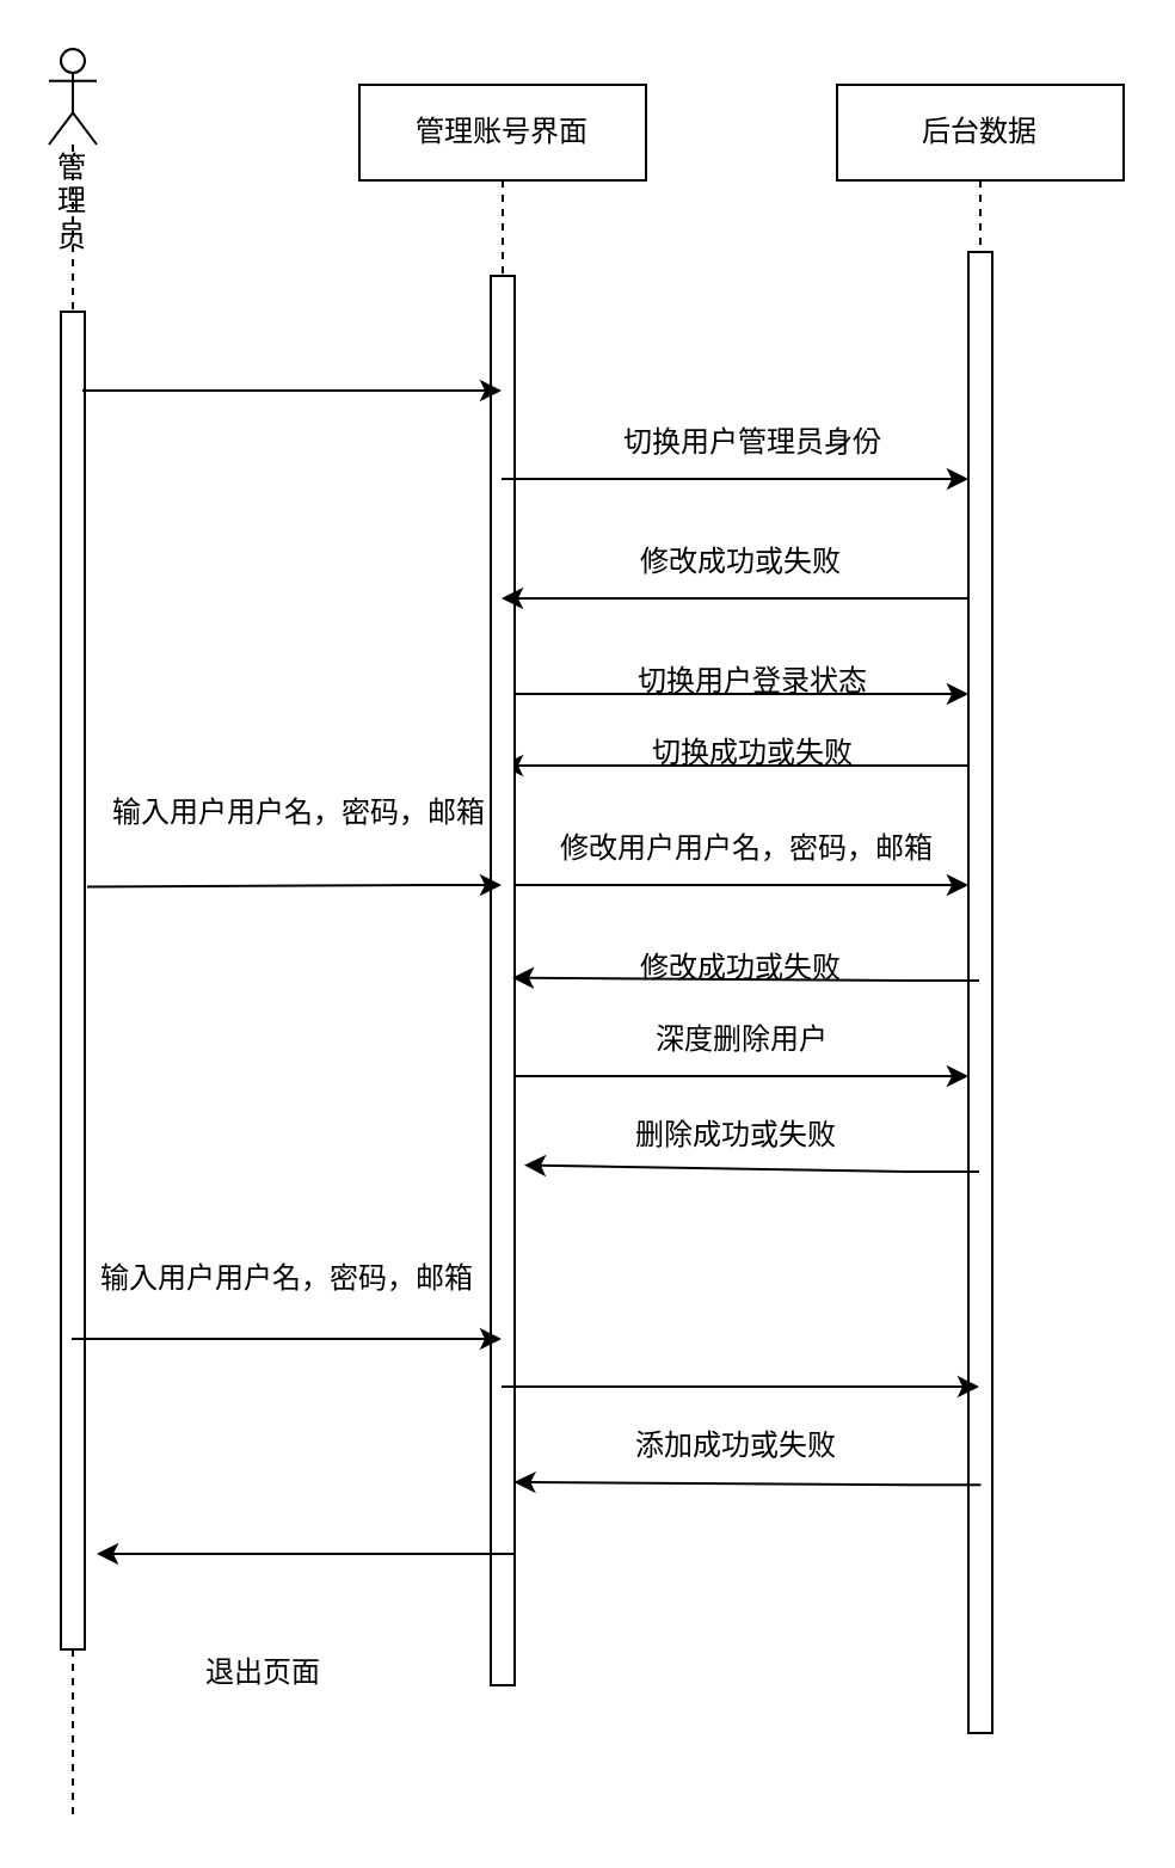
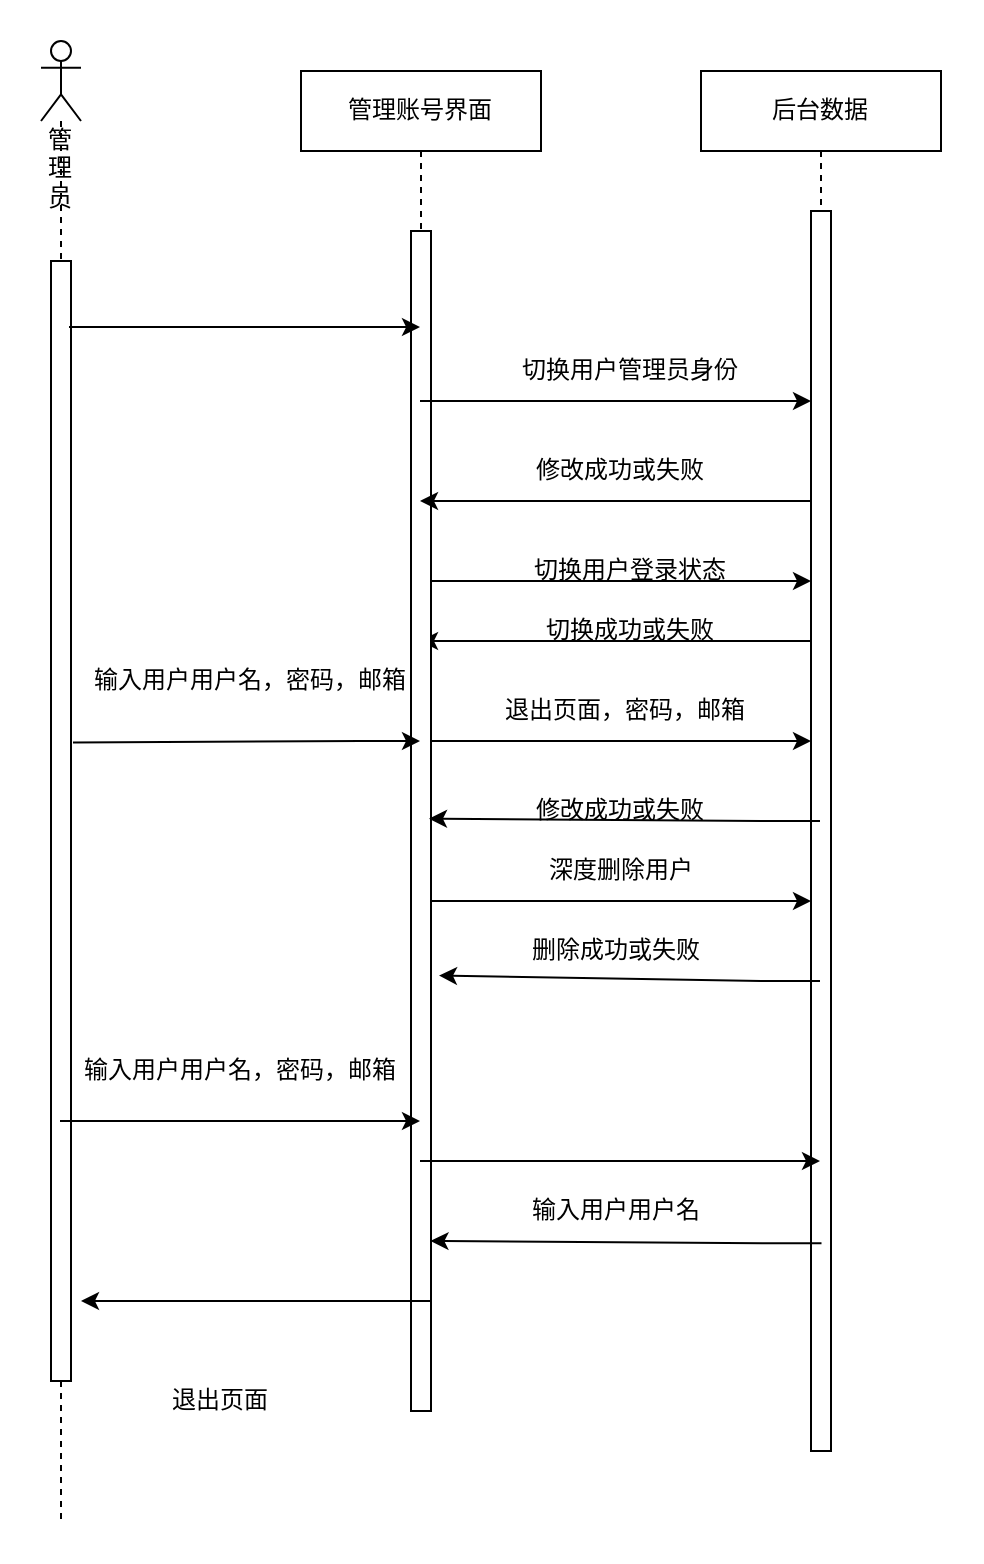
  <mxCell id="0" />
  <mxCell id="1" parent="0" />
  <mxCell id="2" value="管理员" style="shape=umlLifeline;participant=umlActor;perimeter=lifelinePerimeter;whiteSpace=wrap;html=1;container=1;collapsible=0;recursiveResize=0;verticalAlign=top;spacingTop=36;outlineConnect=0;" parent="1" vertex="1"><mxGeometry x="20" y="20" width="20" height="740" as="geometry" /></mxCell>
  <mxCell id="3" value="" style="html=1;points=[];perimeter=orthogonalPerimeter;" parent="2" vertex="1"><mxGeometry x="5" y="110" width="10" height="560" as="geometry" /></mxCell>
  <mxCell id="4" value="后台数据" style="shape=umlLifeline;perimeter=lifelinePerimeter;whiteSpace=wrap;html=1;container=1;collapsible=0;recursiveResize=0;outlineConnect=0;" parent="1" vertex="1"><mxGeometry x="350" y="35" width="120" height="690" as="geometry" /></mxCell>
  <mxCell id="5" value="" style="html=1;points=[];perimeter=orthogonalPerimeter;" parent="4" vertex="1"><mxGeometry x="55" y="70" width="10" height="620" as="geometry" /></mxCell>
  <mxCell id="6" value="" style="endArrow=classic;html=1;rounded=0;" edge="1" parent="4"><mxGeometry width="50" height="50" relative="1" as="geometry"><mxPoint x="-140.5" y="255" as="sourcePoint" /><mxPoint x="55" y="255" as="targetPoint" /><Array as="points"><mxPoint x="-50" y="255" /></Array></mxGeometry></mxCell>
  <mxCell id="7" value="" style="endArrow=classic;html=1;rounded=0;" edge="1" parent="4"><mxGeometry width="50" height="50" relative="1" as="geometry"><mxPoint x="-140.5" y="335" as="sourcePoint" /><mxPoint x="55" y="335" as="targetPoint" /><Array as="points"><mxPoint x="-50" y="335" /></Array></mxGeometry></mxCell>
  <mxCell id="8" value="" style="endArrow=classic;html=1;rounded=0;" edge="1" parent="4"><mxGeometry width="50" height="50" relative="1" as="geometry"><mxPoint x="-140.5" y="415" as="sourcePoint" /><mxPoint x="55" y="415" as="targetPoint" /><Array as="points"><mxPoint x="-50" y="415" /></Array></mxGeometry></mxCell>
  <mxCell id="9" value="" style="endArrow=classic;html=1;rounded=0;exitX=0;exitY=0.265;exitDx=0;exitDy=0;exitPerimeter=0;" edge="1" parent="4"><mxGeometry width="50" height="50" relative="1" as="geometry"><mxPoint x="55" y="285.0" as="sourcePoint" /><mxPoint x="-140.5" y="285.0" as="targetPoint" /></mxGeometry></mxCell>
- <mxCell id="10" value="修改用户用户名，密码，邮箱&lt;br&gt;" style="text;html=1;strokeColor=none;fillColor=none;align=center;verticalAlign=middle;whiteSpace=wrap;rounded=0;" vertex="1" parent="4"><mxGeometry x="-130" y="305" width="185" height="30" as="geometry" /></mxCell>
+ <mxCell id="10" value="退出页面，密码，邮箱&lt;br&gt;" style="text;html=1;strokeColor=none;fillColor=none;align=center;verticalAlign=middle;whiteSpace=wrap;rounded=0;" vertex="1" parent="4"><mxGeometry x="-130" y="305" width="185" height="30" as="geometry" /></mxCell>
  <mxCell id="11" value="" style="endArrow=classic;html=1;rounded=0;entryX=0.9;entryY=0.498;entryDx=0;entryDy=0;entryPerimeter=0;" edge="1" parent="4"><mxGeometry width="50" height="50" relative="1" as="geometry"><mxPoint x="60.25" y="586.18" as="sourcePoint" /><mxPoint x="-135.25" y="585" as="targetPoint" /><Array as="points"><mxPoint x="30.75" y="586.18" /></Array></mxGeometry></mxCell>
  <mxCell id="12" value="管理账号界面" style="shape=umlLifeline;perimeter=lifelinePerimeter;whiteSpace=wrap;html=1;container=1;collapsible=0;recursiveResize=0;outlineConnect=0;" parent="1" vertex="1"><mxGeometry x="150" y="35" width="120" height="670" as="geometry" /></mxCell>
  <mxCell id="13" value="" style="html=1;points=[];perimeter=orthogonalPerimeter;" parent="12" vertex="1"><mxGeometry x="55" y="80" width="10" height="590" as="geometry" /></mxCell>
  <mxCell id="14" value="输入用户用户名，密码，邮箱" style="text;html=1;strokeColor=none;fillColor=none;align=center;verticalAlign=middle;whiteSpace=wrap;rounded=0;" vertex="1" parent="12"><mxGeometry x="-105" y="290" width="160" height="30" as="geometry" /></mxCell>
  <mxCell id="15" value="" style="endArrow=classic;html=1;rounded=0;exitX=0.9;exitY=0.059;exitDx=0;exitDy=0;exitPerimeter=0;" edge="1" parent="1" source="3" target="12"><mxGeometry width="50" height="50" relative="1" as="geometry"><mxPoint x="400" y="480" as="sourcePoint" /><mxPoint x="450" y="430" as="targetPoint" /></mxGeometry></mxCell>
  <mxCell id="16" value="" style="endArrow=classic;html=1;rounded=0;" edge="1" parent="1" source="12" target="5"><mxGeometry width="50" height="50" relative="1" as="geometry"><mxPoint x="270" y="240" as="sourcePoint" /><mxPoint x="320" y="190" as="targetPoint" /><Array as="points"><mxPoint x="300" y="200" /></Array></mxGeometry></mxCell>
  <mxCell id="17" value="切换用户管理员身份" style="text;html=1;strokeColor=none;fillColor=none;align=center;verticalAlign=middle;whiteSpace=wrap;rounded=0;" vertex="1" parent="1"><mxGeometry x="260" y="170" width="110" height="30" as="geometry" /></mxCell>
  <mxCell id="18" value="" style="endArrow=classic;html=1;rounded=0;" edge="1" parent="1" source="5" target="12"><mxGeometry width="50" height="50" relative="1" as="geometry"><mxPoint x="400" y="360" as="sourcePoint" /><mxPoint x="450" y="310" as="targetPoint" /><Array as="points"><mxPoint x="380" y="250" /></Array></mxGeometry></mxCell>
  <mxCell id="19" value="修改成功或失败" style="text;html=1;strokeColor=none;fillColor=none;align=center;verticalAlign=middle;whiteSpace=wrap;rounded=0;" vertex="1" parent="1"><mxGeometry x="265" y="220" width="90" height="30" as="geometry" /></mxCell>
  <mxCell id="20" value="切换用户登录状态" style="text;html=1;strokeColor=none;fillColor=none;align=center;verticalAlign=middle;whiteSpace=wrap;rounded=0;" vertex="1" parent="1"><mxGeometry x="260" y="270" width="110" height="30" as="geometry" /></mxCell>
  <mxCell id="21" value="切换成功或失败" style="text;html=1;strokeColor=none;fillColor=none;align=center;verticalAlign=middle;whiteSpace=wrap;rounded=0;" vertex="1" parent="1"><mxGeometry x="270" y="300" width="90" height="30" as="geometry" /></mxCell>
  <mxCell id="22" value="" style="endArrow=classic;html=1;rounded=0;entryX=0.9;entryY=0.498;entryDx=0;entryDy=0;entryPerimeter=0;" edge="1" parent="1" source="4" target="13"><mxGeometry width="50" height="50" relative="1" as="geometry"><mxPoint x="250" y="480" as="sourcePoint" /><mxPoint x="300" y="430" as="targetPoint" /><Array as="points"><mxPoint x="380" y="410" /></Array></mxGeometry></mxCell>
  <mxCell id="23" value="修改成功或失败" style="text;html=1;strokeColor=none;fillColor=none;align=center;verticalAlign=middle;whiteSpace=wrap;rounded=0;" vertex="1" parent="1"><mxGeometry x="265" y="390" width="90" height="30" as="geometry" /></mxCell>
  <mxCell id="24" value="深度删除用户" style="text;html=1;strokeColor=none;fillColor=none;align=center;verticalAlign=middle;whiteSpace=wrap;rounded=0;" vertex="1" parent="1"><mxGeometry x="267.5" y="420" width="85" height="30" as="geometry" /></mxCell>
  <mxCell id="25" value="" style="endArrow=classic;html=1;rounded=0;exitX=1.1;exitY=0.43;exitDx=0;exitDy=0;exitPerimeter=0;" edge="1" parent="1" source="3" target="12"><mxGeometry width="50" height="50" relative="1" as="geometry"><mxPoint x="30" y="400" as="sourcePoint" /><mxPoint x="-40" y="350" as="targetPoint" /><Array as="points"><mxPoint x="180" y="370" /></Array></mxGeometry></mxCell>
  <mxCell id="26" value="" style="endArrow=classic;html=1;rounded=0;entryX=1.4;entryY=0.631;entryDx=0;entryDy=0;entryPerimeter=0;" edge="1" parent="1" source="4" target="13"><mxGeometry width="50" height="50" relative="1" as="geometry"><mxPoint x="90" y="550" as="sourcePoint" /><mxPoint x="210" y="500" as="targetPoint" /><Array as="points"><mxPoint x="380" y="490" /></Array></mxGeometry></mxCell>
  <mxCell id="27" value="删除成功或失败" style="text;html=1;strokeColor=none;fillColor=none;align=center;verticalAlign=middle;whiteSpace=wrap;rounded=0;" vertex="1" parent="1"><mxGeometry x="262.5" y="460" width="90" height="30" as="geometry" /></mxCell>
  <mxCell id="28" value="退出页面" style="text;html=1;strokeColor=none;fillColor=none;align=center;verticalAlign=middle;whiteSpace=wrap;rounded=0;" vertex="1" parent="1"><mxGeometry x="80" y="685" width="60" height="30" as="geometry" /></mxCell>
  <mxCell id="29" value="" style="endArrow=classic;html=1;rounded=0;" edge="1" parent="1"><mxGeometry width="50" height="50" relative="1" as="geometry"><mxPoint x="215" y="650" as="sourcePoint" /><mxPoint x="40" y="650" as="targetPoint" /><Array as="points"><mxPoint x="85.5" y="650" /></Array></mxGeometry></mxCell>
  <mxCell id="30" value="" style="endArrow=classic;html=1;rounded=0;" edge="1" parent="1" source="2" target="12"><mxGeometry width="50" height="50" relative="1" as="geometry"><mxPoint x="40" y="520" as="sourcePoint" /><mxPoint x="120" y="470" as="targetPoint" /><Array as="points"><mxPoint x="190" y="560" /></Array></mxGeometry></mxCell>
  <mxCell id="31" value="输入用户用户名，密码，邮箱" style="text;html=1;strokeColor=none;fillColor=none;align=center;verticalAlign=middle;whiteSpace=wrap;rounded=0;" vertex="1" parent="1"><mxGeometry x="40" y="520" width="160" height="30" as="geometry" /></mxCell>
  <mxCell id="32" value="" style="endArrow=classic;html=1;rounded=0;" edge="1" parent="1" source="12" target="4"><mxGeometry width="50" height="50" relative="1" as="geometry"><mxPoint x="250" y="600" as="sourcePoint" /><mxPoint x="300" y="550" as="targetPoint" /><Array as="points"><mxPoint x="220" y="580" /><mxPoint x="330" y="580" /></Array></mxGeometry></mxCell>
- <mxCell id="33" value="添加成功或失败" style="text;html=1;strokeColor=none;fillColor=none;align=center;verticalAlign=middle;whiteSpace=wrap;rounded=0;" vertex="1" parent="1"><mxGeometry x="262.5" y="590" width="90" height="30" as="geometry" /></mxCell>
+ <mxCell id="33" value="输入用户用户名" style="text;html=1;strokeColor=none;fillColor=none;align=center;verticalAlign=middle;whiteSpace=wrap;rounded=0;" vertex="1" parent="1"><mxGeometry x="262.5" y="590" width="90" height="30" as="geometry" /></mxCell>
